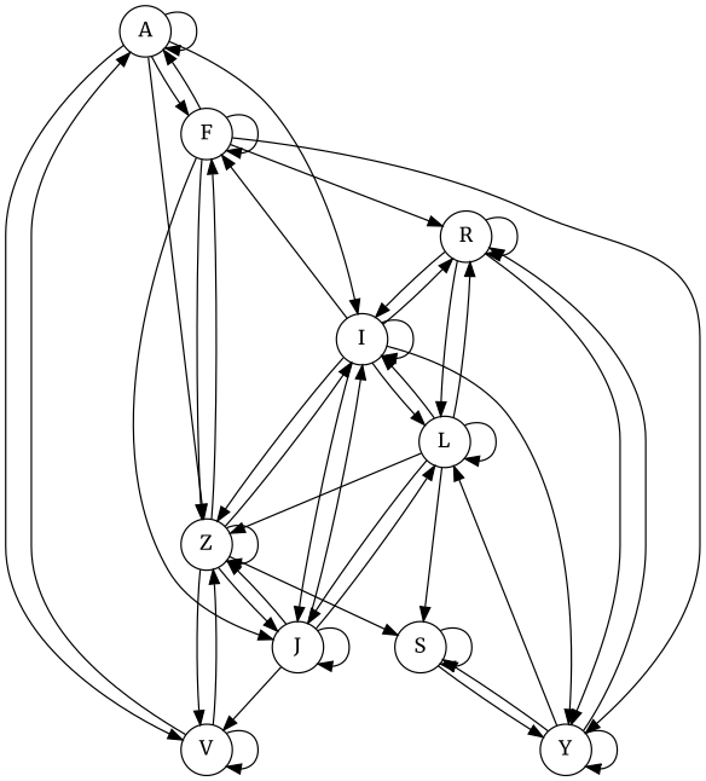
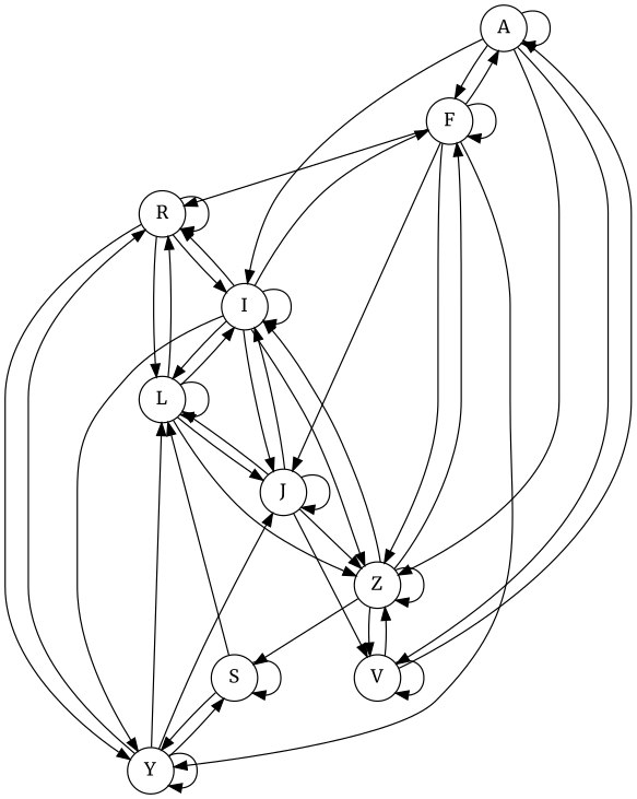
  digraph {
    fontname=Merriweather
    node [fontname=Merriweather shape=circle]
    edge [fontname=Merriweather]
    A
    F
    I
    V
    Z
    J
    Y
    R
    L
    S
    A -> A
    A -> F
    A -> I
    A -> V
    A -> Z
    F -> A
    F -> F
    F -> Z
    F -> J
    F -> Y
    F -> R
    I -> F
    I -> I
    I -> Z
    I -> J
    I -> Y
    I -> R
    I -> L
    V -> A
    V -> V
    V -> Z
    Z -> F
    Z -> I
    Z -> V
    Z -> Z
-   Z -> J
+   Y -> J
    Z -> S
    J -> I
    J -> V
    J -> Z
    J -> J
    J -> L
    Y -> Y
    Y -> R
    Y -> L
    Y -> S
    R -> I
    R -> Y
    R -> R
    R -> L
    L -> I
    L -> Z
    L -> J
    L -> R
    L -> L
    S -> Y
-   L -> S
+   S -> L
    S -> S
  }
